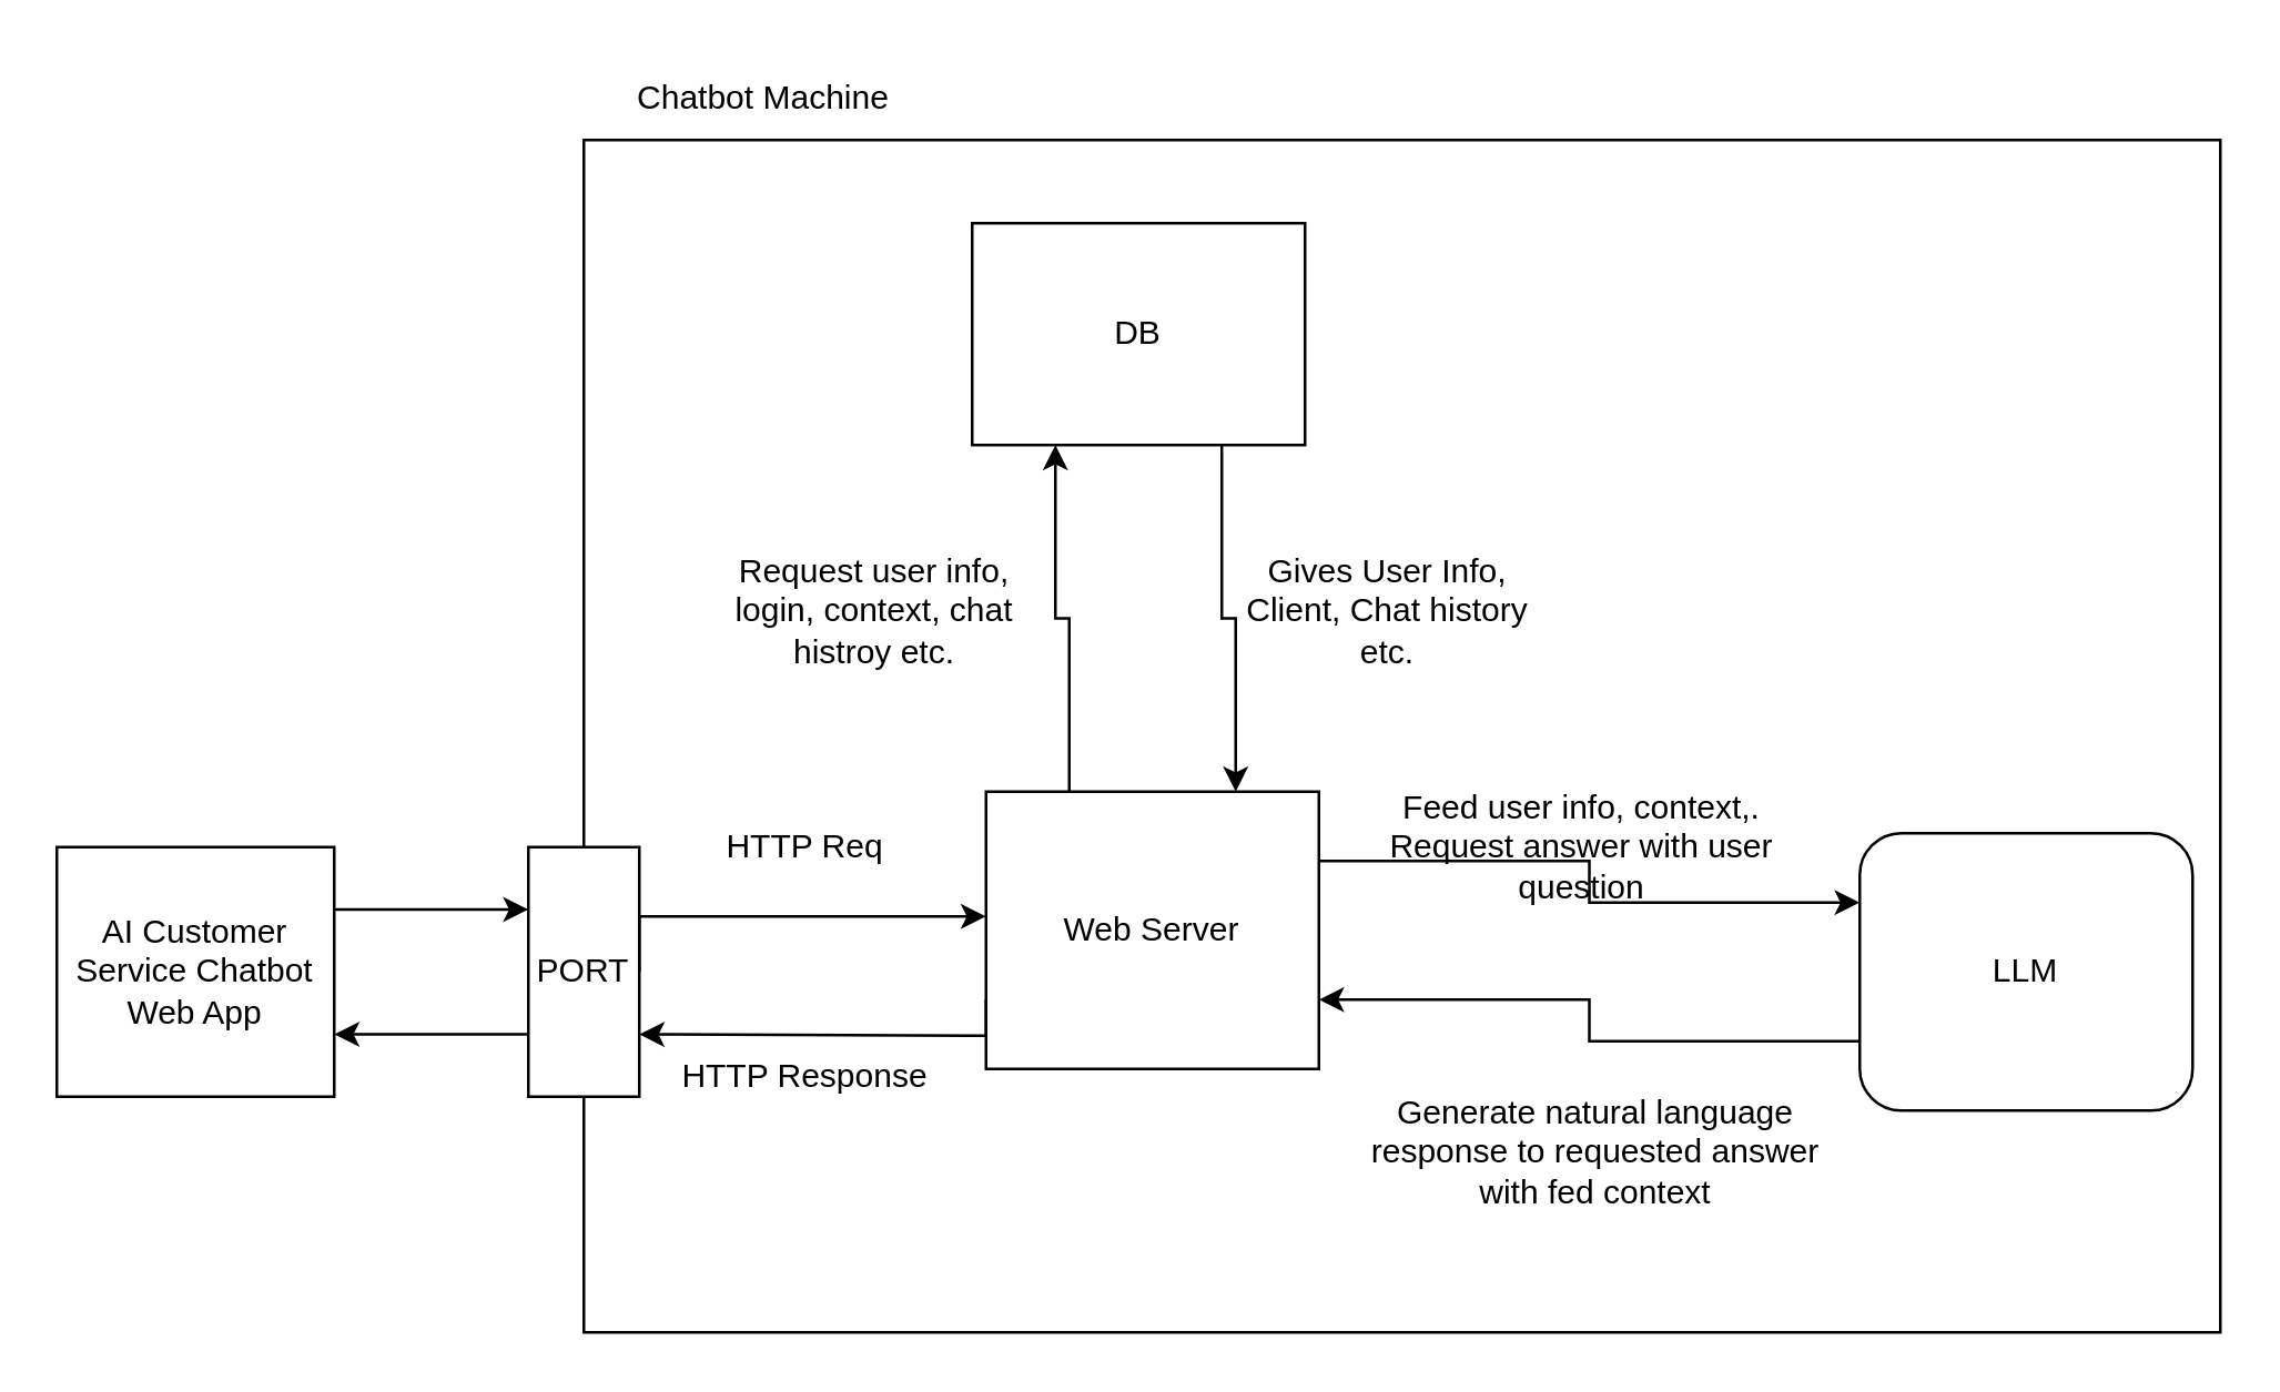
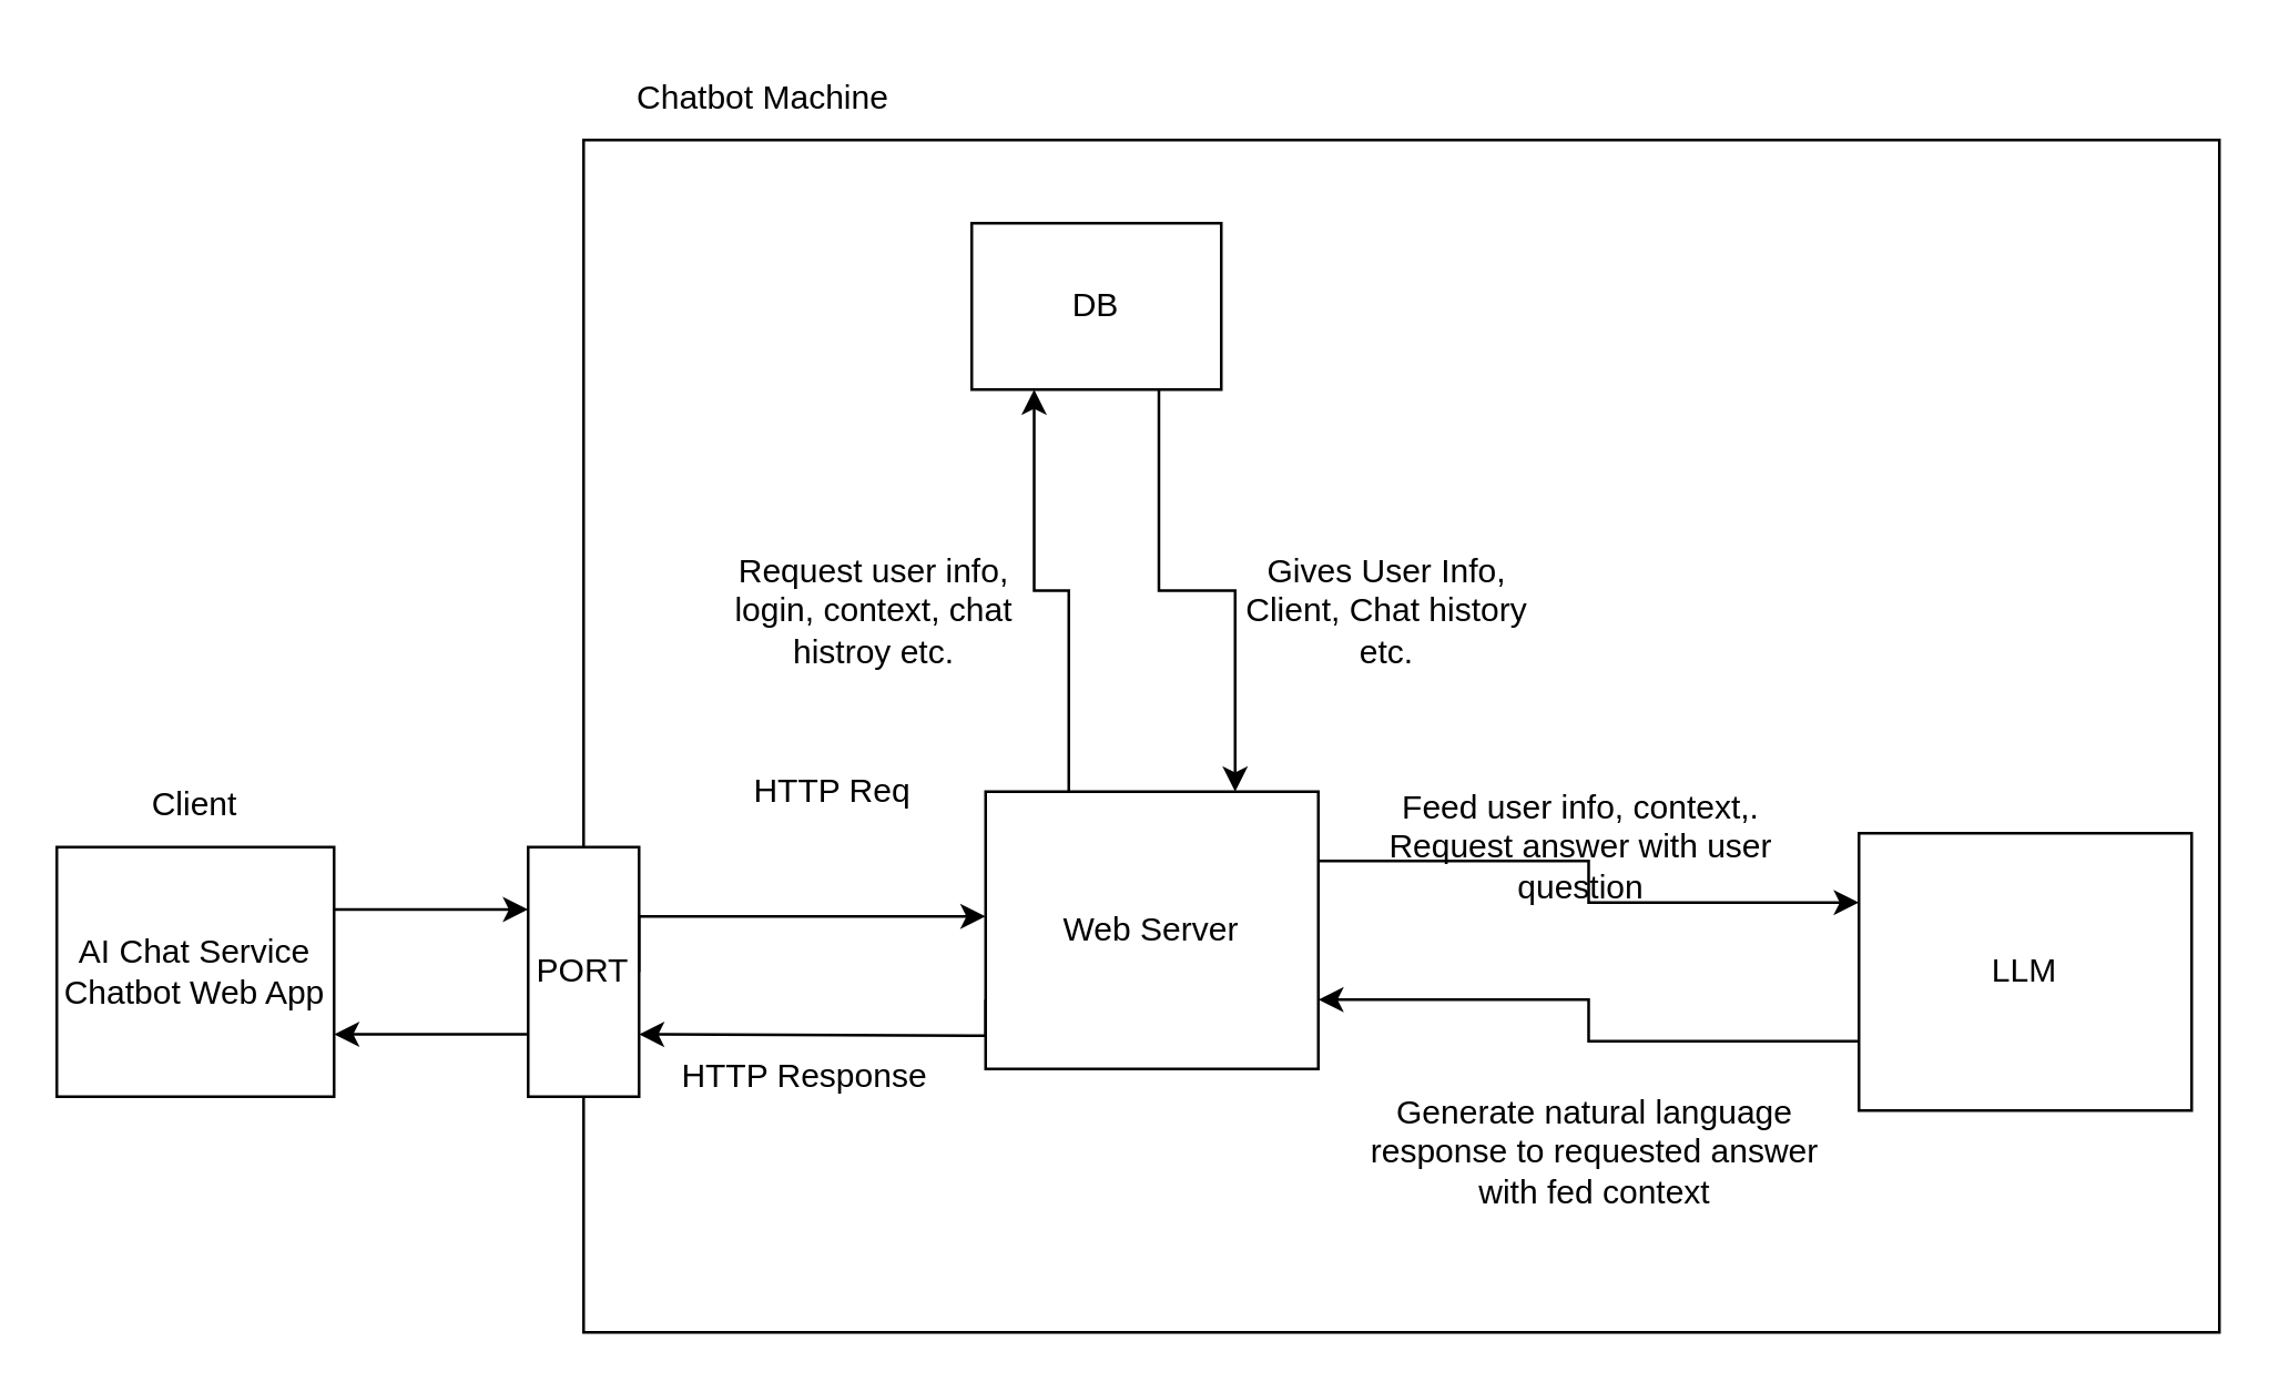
  <mxCell id="0" />
  <mxCell id="1" parent="0" />
  <mxCell id="2" value="" style="rounded=0;whiteSpace=wrap;html=1;" vertex="1" parent="1"><mxGeometry x="210" y="50" width="590" height="430" as="geometry" /></mxCell>
  <mxCell id="3" style="edgeStyle=orthogonalEdgeStyle;rounded=0;orthogonalLoop=1;jettySize=auto;html=1;exitX=1;exitY=0.25;exitDx=0;exitDy=0;entryX=0;entryY=0.25;entryDx=0;entryDy=0;" edge="1" parent="1" source="6" target="8"><mxGeometry relative="1" as="geometry" /></mxCell>
  <mxCell id="4" style="edgeStyle=orthogonalEdgeStyle;rounded=0;orthogonalLoop=1;jettySize=auto;html=1;exitX=0.25;exitY=0;exitDx=0;exitDy=0;entryX=0.25;entryY=1;entryDx=0;entryDy=0;" edge="1" parent="1" source="6" target="10"><mxGeometry relative="1" as="geometry" /></mxCell>
  <mxCell id="5" style="edgeStyle=orthogonalEdgeStyle;rounded=0;orthogonalLoop=1;jettySize=auto;html=1;exitX=0;exitY=0.75;exitDx=0;exitDy=0;entryX=1;entryY=0.75;entryDx=0;entryDy=0;" edge="1" parent="1" source="6" target="19"><mxGeometry relative="1" as="geometry"><Array as="points"><mxPoint x="350" y="373" /><mxPoint x="290" y="373" /></Array></mxGeometry></mxCell>
  <mxCell id="6" value="Web Server" style="rounded=0;whiteSpace=wrap;html=1;" vertex="1" parent="1"><mxGeometry x="355" y="285" width="120" height="100" as="geometry" /></mxCell>
  <mxCell id="7" style="edgeStyle=orthogonalEdgeStyle;rounded=0;orthogonalLoop=1;jettySize=auto;html=1;exitX=0;exitY=0.75;exitDx=0;exitDy=0;entryX=1;entryY=0.75;entryDx=0;entryDy=0;" edge="1" parent="1" source="8" target="6"><mxGeometry relative="1" as="geometry" /></mxCell>
- <mxCell id="8" value="LLM" style="whiteSpace=wrap;html=1;rounded=1;" vertex="1" parent="1"><mxGeometry x="670" y="300" width="120" height="100" as="geometry" /></mxCell>
+ <mxCell id="8" value="LLM" style="rounded=0;whiteSpace=wrap;html=1;" vertex="1" parent="1"><mxGeometry x="670" y="300" width="120" height="100" as="geometry" /></mxCell>
  <mxCell id="9" style="edgeStyle=orthogonalEdgeStyle;rounded=0;orthogonalLoop=1;jettySize=auto;html=1;exitX=0.75;exitY=1;exitDx=0;exitDy=0;entryX=0.75;entryY=0;entryDx=0;entryDy=0;" edge="1" parent="1" source="10" target="6"><mxGeometry relative="1" as="geometry" /></mxCell>
- <mxCell id="10" value="DB" style="rounded=0;whiteSpace=wrap;html=1;" vertex="1" parent="1"><mxGeometry x="350" y="80" width="120" height="80" as="geometry" /></mxCell>
+ <mxCell id="10" value="DB" style="rounded=0;whiteSpace=wrap;html=1;" vertex="1" parent="1"><mxGeometry x="350" y="80" width="90" height="60" as="geometry" /></mxCell>
  <mxCell id="11" value="Gives User Info, Client, Chat history etc." style="text;html=1;strokeColor=none;fillColor=none;align=center;verticalAlign=middle;whiteSpace=wrap;rounded=0;" vertex="1" parent="1"><mxGeometry x="440" y="200" width="120" height="40" as="geometry" /></mxCell>
  <mxCell id="12" value="Request user info, login, context, chat histroy etc." style="text;html=1;strokeColor=none;fillColor=none;align=center;verticalAlign=middle;whiteSpace=wrap;rounded=0;" vertex="1" parent="1"><mxGeometry x="260" y="195" width="110" height="50" as="geometry" /></mxCell>
  <mxCell id="13" value="Feed user info, context,. Request answer with user question" style="text;html=1;strokeColor=none;fillColor=none;align=center;verticalAlign=middle;whiteSpace=wrap;rounded=0;" vertex="1" parent="1"><mxGeometry x="490" y="280" width="160" height="50" as="geometry" /></mxCell>
  <mxCell id="14" value="Chatbot Machine" style="text;html=1;strokeColor=none;fillColor=none;align=center;verticalAlign=middle;whiteSpace=wrap;rounded=0;" vertex="1" parent="1"><mxGeometry x="180" y="20" width="190" height="30" as="geometry" /></mxCell>
  <mxCell id="15" value="Generate natural language response to requested answer with fed context" style="text;html=1;strokeColor=none;fillColor=none;align=center;verticalAlign=middle;whiteSpace=wrap;rounded=0;" vertex="1" parent="1"><mxGeometry x="490" y="380" width="170" height="70" as="geometry" /></mxCell>
- <mxCell id="16" value="HTTP Req" style="text;html=1;strokeColor=none;fillColor=none;align=center;verticalAlign=middle;whiteSpace=wrap;rounded=0;" vertex="1" parent="1"><mxGeometry x="250" y="290" width="80" height="30" as="geometry" /></mxCell>
+ <mxCell id="16" value="HTTP Req" style="text;html=1;strokeColor=none;fillColor=none;align=center;verticalAlign=middle;whiteSpace=wrap;rounded=0;" vertex="1" parent="1"><mxGeometry x="260" y="270" width="80" height="30" as="geometry" /></mxCell>
  <mxCell id="17" style="edgeStyle=orthogonalEdgeStyle;rounded=0;orthogonalLoop=1;jettySize=auto;html=1;exitX=1;exitY=0.5;exitDx=0;exitDy=0;" edge="1" parent="1" source="19" target="6"><mxGeometry relative="1" as="geometry"><Array as="points"><mxPoint x="230" y="330" /></Array></mxGeometry></mxCell>
  <mxCell id="18" style="edgeStyle=orthogonalEdgeStyle;rounded=0;orthogonalLoop=1;jettySize=auto;html=1;exitX=0;exitY=0.75;exitDx=0;exitDy=0;entryX=1;entryY=0.75;entryDx=0;entryDy=0;" edge="1" parent="1" source="19" target="22"><mxGeometry relative="1" as="geometry" /></mxCell>
  <mxCell id="19" value="PORT" style="rounded=0;whiteSpace=wrap;html=1;" vertex="1" parent="1"><mxGeometry x="190" y="305" width="40" height="90" as="geometry" /></mxCell>
  <mxCell id="20" value="HTTP Response" style="text;html=1;strokeColor=none;fillColor=none;align=center;verticalAlign=middle;whiteSpace=wrap;rounded=0;" vertex="1" parent="1"><mxGeometry x="240" y="375" width="100" height="25" as="geometry" /></mxCell>
  <mxCell id="21" style="edgeStyle=orthogonalEdgeStyle;rounded=0;orthogonalLoop=1;jettySize=auto;html=1;exitX=1;exitY=0.25;exitDx=0;exitDy=0;entryX=0;entryY=0.25;entryDx=0;entryDy=0;" edge="1" parent="1" source="22" target="19"><mxGeometry relative="1" as="geometry" /></mxCell>
- <mxCell id="22" value="AI Customer Service Chatbot Web App" style="rounded=0;whiteSpace=wrap;html=1;" vertex="1" parent="1"><mxGeometry x="20" y="305" width="100" height="90" as="geometry" /></mxCell>
+ <mxCell id="22" value="AI Chat Service Chatbot Web App" style="rounded=0;whiteSpace=wrap;html=1;" vertex="1" parent="1"><mxGeometry x="20" y="305" width="100" height="90" as="geometry" /></mxCell>
+ <mxCell id="23" value="Client" style="text;html=1;strokeColor=none;fillColor=none;align=center;verticalAlign=middle;whiteSpace=wrap;rounded=0;" vertex="1" parent="1"><mxGeometry x="30" y="280" width="80" height="20" as="geometry" /></mxCell>
